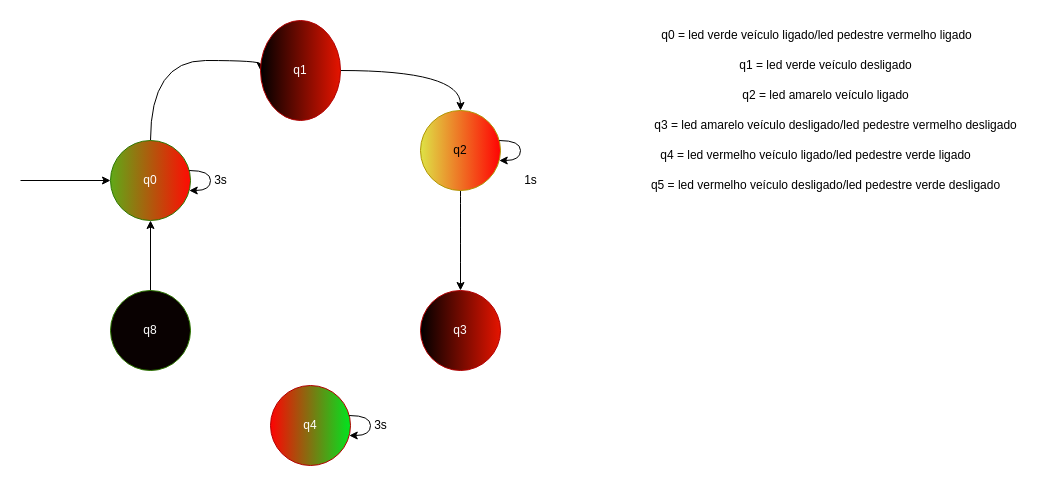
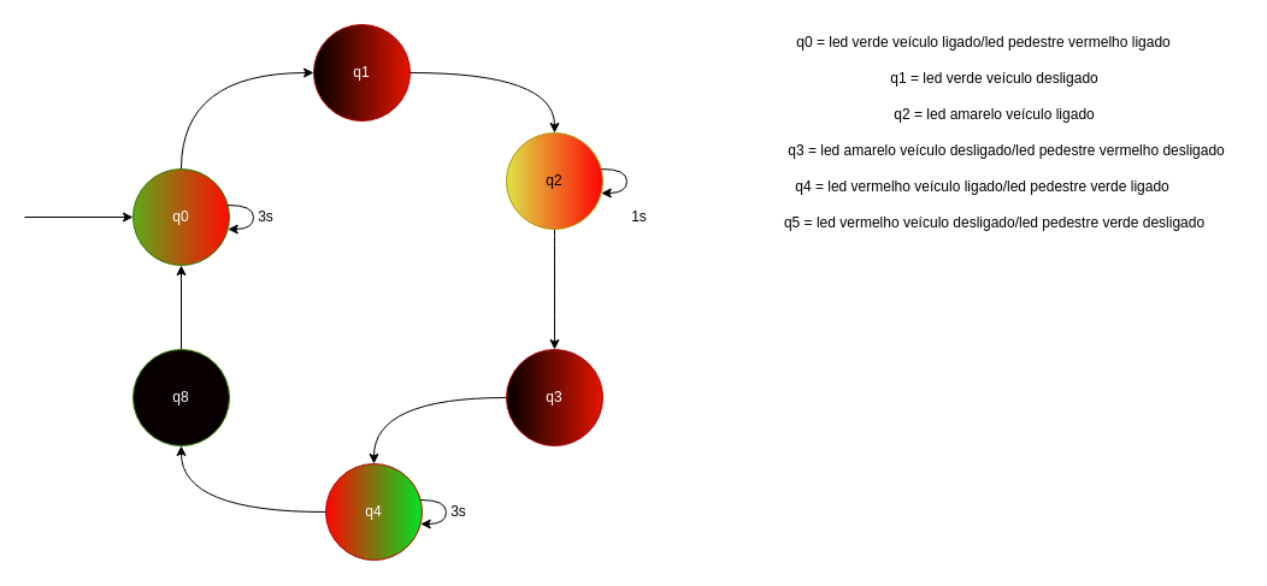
  <mxCell id="0" />
  <mxCell id="1" parent="0" />
  <mxCell id="2" style="edgeStyle=orthogonalEdgeStyle;orthogonalLoop=1;jettySize=auto;html=1;entryX=0;entryY=0.5;entryDx=0;entryDy=0;curved=1;" edge="1" parent="1" source="3" target="9"><mxGeometry relative="1" as="geometry"><Array as="points"><mxPoint x="150" y="60" /></Array></mxGeometry></mxCell>
  <mxCell id="3" value="q0" style="ellipse;whiteSpace=wrap;html=1;aspect=fixed;fillColor=#60a917;fontColor=#ffffff;strokeColor=#2D7600;gradientColor=#FF0B03;gradientDirection=east;" vertex="1" parent="1"><mxGeometry x="110" y="140" width="80" height="80" as="geometry" /></mxCell>
+ <mxCell id="4" style="edgeStyle=orthogonalEdgeStyle;orthogonalLoop=1;jettySize=auto;html=1;entryX=0.5;entryY=1;entryDx=0;entryDy=0;curved=1;" edge="1" parent="1" source="5" target="13"><mxGeometry relative="1" as="geometry" /></mxCell>
  <mxCell id="5" value="q4" style="ellipse;whiteSpace=wrap;html=1;aspect=fixed;direction=south;fillColor=#00E51F;strokeColor=#B20000;fontColor=#ffffff;gradientColor=#FF0303;" vertex="1" parent="1"><mxGeometry x="270" y="385" width="80" height="80" as="geometry" /></mxCell>
  <mxCell id="6" style="edgeStyle=orthogonalEdgeStyle;orthogonalLoop=1;jettySize=auto;html=1;entryX=0.5;entryY=0;entryDx=0;entryDy=0;curved=1;" edge="1" parent="1" source="7" target="11"><mxGeometry relative="1" as="geometry" /></mxCell>
  <mxCell id="7" value="q2" style="ellipse;whiteSpace=wrap;html=1;aspect=fixed;fillColor=#DEE346;fontColor=#000000;strokeColor=#B09500;gradientColor=#FF0303;gradientDirection=east;" vertex="1" parent="1"><mxGeometry x="420" y="110" width="80" height="80" as="geometry" /></mxCell>
  <mxCell id="8" style="edgeStyle=orthogonalEdgeStyle;orthogonalLoop=1;jettySize=auto;html=1;entryX=0.5;entryY=0;entryDx=0;entryDy=0;strokeColor=default;curved=1;" edge="1" parent="1" source="9" target="7"><mxGeometry relative="1" as="geometry" /></mxCell>
- <mxCell id="9" value="q1" style="ellipse;whiteSpace=wrap;html=1;aspect=fixed;fillColor=#e51400;strokeColor=#B20000;fontColor=#ffffff;gradientColor=default;gradientDirection=west;" vertex="1" parent="1"><mxGeometry x="260" y="20" width="80" height="100" as="geometry" /></mxCell>
+ <mxCell id="9" value="q1" style="ellipse;whiteSpace=wrap;html=1;aspect=fixed;fillColor=#e51400;strokeColor=#B20000;fontColor=#ffffff;gradientColor=default;gradientDirection=west;" vertex="1" parent="1"><mxGeometry x="260" y="20" width="80" height="80" as="geometry" /></mxCell>
+ <mxCell id="10" style="edgeStyle=orthogonalEdgeStyle;orthogonalLoop=1;jettySize=auto;html=1;entryX=0;entryY=0.5;entryDx=0;entryDy=0;curved=1;" edge="1" parent="1" source="11" target="5"><mxGeometry relative="1" as="geometry" /></mxCell>
  <mxCell id="11" value="q3" style="ellipse;whiteSpace=wrap;html=1;aspect=fixed;fillColor=#e51400;strokeColor=#B20000;fontColor=#ffffff;gradientColor=default;gradientDirection=west;" vertex="1" parent="1"><mxGeometry x="420" y="290" width="80" height="80" as="geometry" /></mxCell>
  <mxCell id="12" style="edgeStyle=orthogonalEdgeStyle;rounded=0;orthogonalLoop=1;jettySize=auto;html=1;entryX=0.5;entryY=1;entryDx=0;entryDy=0;" edge="1" parent="1" source="13" target="3"><mxGeometry relative="1" as="geometry" /></mxCell>
  <mxCell id="13" value="q8" style="ellipse;whiteSpace=wrap;html=1;aspect=fixed;fillColor=#090101;strokeColor=#2D7600;fontColor=#ffffff;gradientColor=none;gradientDirection=west;fillStyle=auto;" vertex="1" parent="1"><mxGeometry x="110" y="290" width="80" height="80" as="geometry" /></mxCell>
  <mxCell id="14" value="q0 = led verde veículo ligado/led pedestre vermelho ligado" style="text;html=1;align=center;verticalAlign=middle;resizable=0;points=[];autosize=1;strokeColor=none;fillColor=none;" vertex="1" parent="1"><mxGeometry x="651" y="20" width="330" height="30" as="geometry" /></mxCell>
  <mxCell id="15" value="q1 = led verde veículo desligado" style="text;html=1;align=center;verticalAlign=middle;resizable=0;points=[];autosize=1;strokeColor=none;fillColor=none;" vertex="1" parent="1"><mxGeometry x="725" y="50" width="200" height="30" as="geometry" /></mxCell>
  <mxCell id="16" value="q2 = led amarelo veículo ligado" style="text;html=1;align=center;verticalAlign=middle;resizable=0;points=[];autosize=1;strokeColor=none;fillColor=none;" vertex="1" parent="1"><mxGeometry x="730" y="80" width="190" height="30" as="geometry" /></mxCell>
  <mxCell id="17" value="q3 = led amarelo veículo desligado/led pedestre vermelho desligado" style="text;html=1;align=center;verticalAlign=middle;resizable=0;points=[];autosize=1;strokeColor=none;fillColor=none;" vertex="1" parent="1"><mxGeometry x="640" y="110" width="390" height="30" as="geometry" /></mxCell>
  <mxCell id="18" value="q4 = led vermelho veículo ligado/led pedestre verde ligado" style="text;html=1;align=center;verticalAlign=middle;resizable=0;points=[];autosize=1;strokeColor=none;fillColor=none;" vertex="1" parent="1"><mxGeometry x="650" y="140" width="330" height="30" as="geometry" /></mxCell>
  <mxCell id="19" value="q5 = led vermelho veículo desligado/led pedestre verde desligado" style="text;html=1;align=center;verticalAlign=middle;resizable=0;points=[];autosize=1;strokeColor=none;fillColor=none;" vertex="1" parent="1"><mxGeometry x="640" y="170" width="370" height="30" as="geometry" /></mxCell>
  <mxCell id="20" value="3s" style="text;html=1;align=center;verticalAlign=middle;resizable=0;points=[];autosize=1;strokeColor=none;fillColor=none;" vertex="1" parent="1"><mxGeometry x="200" y="165" width="40" height="30" as="geometry" /></mxCell>
  <mxCell id="21" value="1s" style="text;html=1;align=center;verticalAlign=middle;resizable=0;points=[];autosize=1;strokeColor=none;fillColor=none;" vertex="1" parent="1"><mxGeometry x="510" y="165" width="40" height="30" as="geometry" /></mxCell>
  <mxCell id="22" value="3s" style="text;html=1;align=center;verticalAlign=middle;resizable=0;points=[];autosize=1;strokeColor=none;fillColor=none;" vertex="1" parent="1"><mxGeometry x="360" y="410" width="40" height="30" as="geometry" /></mxCell>
  <mxCell id="23" style="edgeStyle=orthogonalEdgeStyle;orthogonalLoop=1;jettySize=auto;html=1;curved=1;" edge="1" parent="1" source="3" target="3"><mxGeometry relative="1" as="geometry" /></mxCell>
  <mxCell id="24" style="edgeStyle=orthogonalEdgeStyle;orthogonalLoop=1;jettySize=auto;html=1;curved=1;" edge="1" parent="1" source="7" target="7"><mxGeometry relative="1" as="geometry" /></mxCell>
  <mxCell id="25" style="edgeStyle=orthogonalEdgeStyle;orthogonalLoop=1;jettySize=auto;html=1;curved=1;" edge="1" parent="1" source="5" target="5"><mxGeometry relative="1" as="geometry" /></mxCell>
  <mxCell id="26" value="" style="endArrow=classic;html=1;rounded=0;entryX=0;entryY=0.5;entryDx=0;entryDy=0;" edge="1" parent="1" target="3"><mxGeometry width="50" height="50" relative="1" as="geometry"><mxPoint x="20" y="180" as="sourcePoint" /><mxPoint x="510" y="120" as="targetPoint" /></mxGeometry></mxCell>
